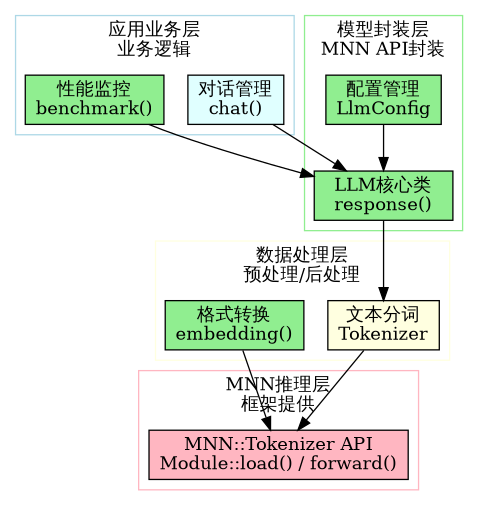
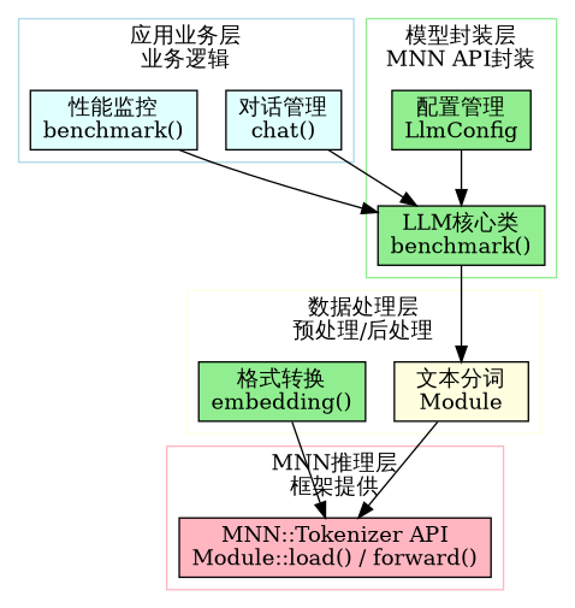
  digraph {
    rankdir=TB
    node [fillcolor=lightgreen shape=rectangle style=filled]
    n1 [fillcolor=lightcyan label="对话管理\nchat()"]
-   n2 [label="性能监控\nbenchmark()"]
-   n3 [label="LLM核心类\nresponse()"]
+   n2 [fillcolor=lightcyan label="性能监控\nbenchmark()"]
+   n3 [label="LLM核心类\nbenchmark()"]
    n4 [label="配置管理\nLlmConfig"]
-   n5 [fillcolor=lightyellow label="文本分词\nTokenizer"]
+   n5 [fillcolor=lightyellow label="文本分词\nModule"]
    n6 [label="格式转换\nembedding()"]
    n7 [fillcolor=lightpink label="MNN::Tokenizer API\nModule::load() / forward()"]
    subgraph cluster_1 {
      color=lightblue
      label="应用业务层\n业务逻辑"
      n1
      n2
    }
    subgraph cluster_2 {
      color=lightgreen
      label="模型封装层\nMNN API封装"
      n3
      n4
    }
    subgraph cluster_3 {
      color=lightyellow
      label="数据处理层\n预处理/后处理"
      n5
      n6
    }
    subgraph cluster_4 {
      color=lightpink
      label="MNN推理层\n框架提供"
      n7
    }
    n1 -> n3
    n2 -> n3
    n3 -> n5
    n4 -> n3
    n5 -> n7
    n6 -> n7
  }
